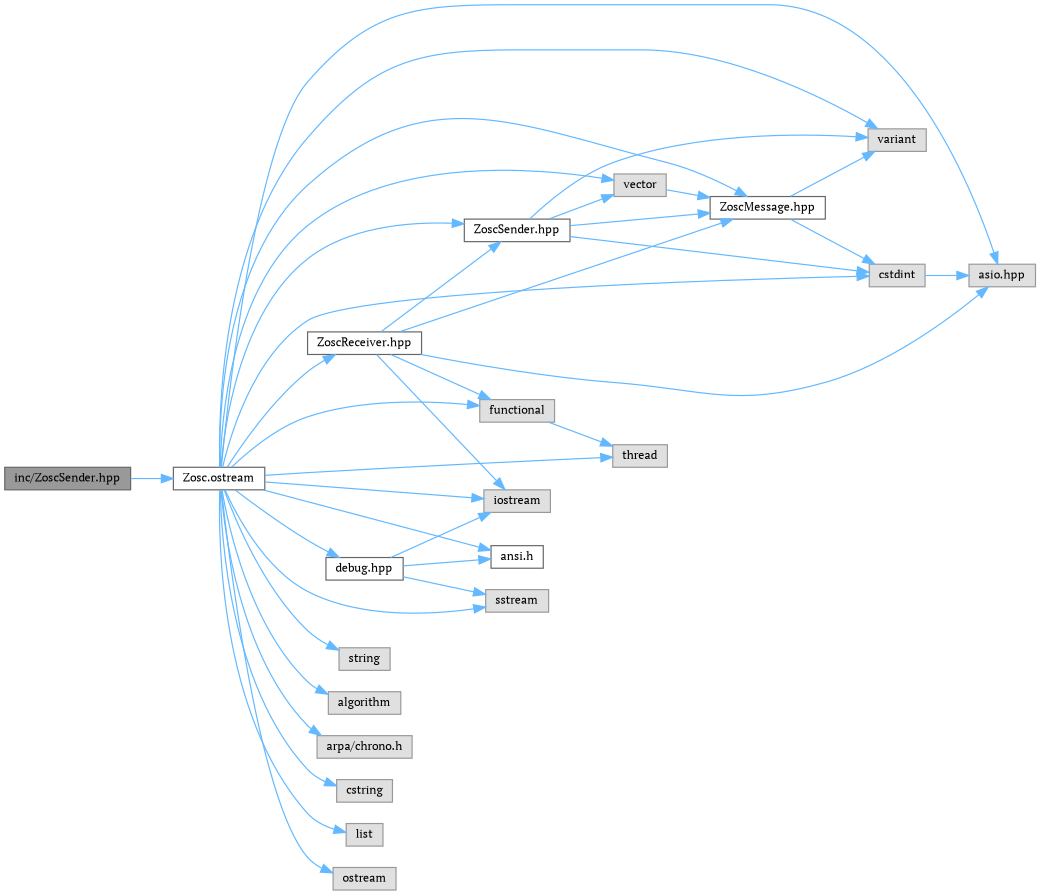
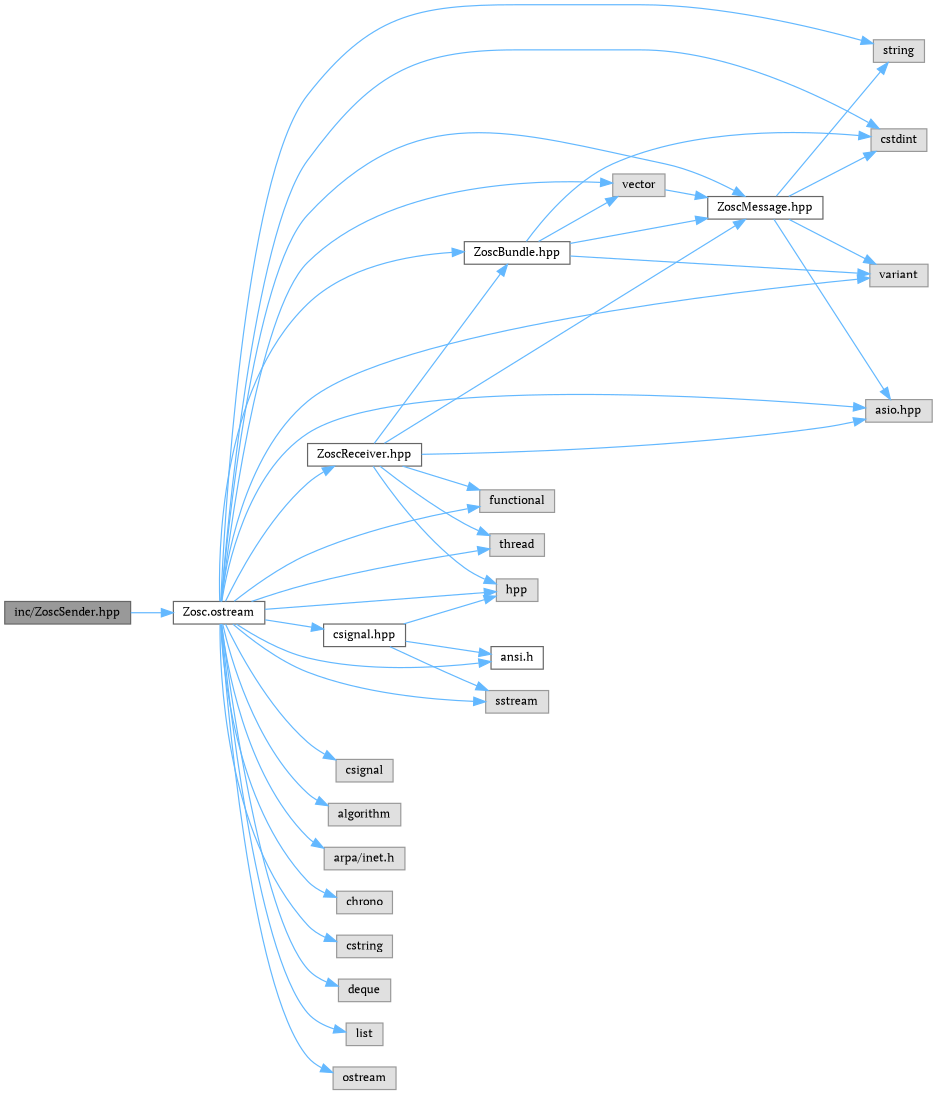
  digraph {
    fontname="PT Serif"
    rankdir=LR
    node [color=grey60 fillcolor="#E0E0E0" fontname="PT Serif" fontsize=10 shape=box style=filled]
    edge [color=steelblue1 fontname="PT Serif" fontsize=10 labelfontname=Helvetica labelfontsize=10 style=solid]
    n1 [color=gray40 fillcolor=grey60 fontcolor=black height=0.2 label="inc/ZoscSender.hpp" width=0.4]
    n2 [color=grey40 fillcolor=white height=0.2 label="Zosc.ostream" width=0.4]
    n3 [color=grey40 fillcolor=white height=0.2 label="ZoscMessage.hpp" width=0.4]
    n4 [height=0.2 label="asio.hpp" width=0.4]
    n5 [height=0.2 label=cstdint width=0.4]
    n6 [height=0.2 label=string width=0.4]
    n7 [height=0.2 label=variant width=0.4]
    n8 [height=0.2 label=vector width=0.4]
    n9 [color=grey40 fillcolor=white height=0.2 label="ZoscReceiver.hpp" width=0.4]
-   n10 [color=grey40 fillcolor=white height=0.2 label="ZoscSender.hpp" width=0.4]
+   n10 [color=grey40 fillcolor=white height=0.2 label="ZoscBundle.hpp" width=0.4]
    n11 [height=0.2 label=functional width=0.4]
-   n12 [height=0.2 label=iostream width=0.4]
+   n12 [height=0.2 label=hpp width=0.4]
    n13 [height=0.2 label=thread width=0.4]
    n14 [color=grey40 fillcolor=white height=0.2 label="ansi.h" width=0.4]
-   n15 [color=grey40 fillcolor=white height=0.2 label="debug.hpp" width=0.4]
+   n15 [color=grey40 fillcolor=white height=0.2 label="csignal.hpp" width=0.4]
    n16 [height=0.2 label=sstream width=0.4]
+   n17 [height=0.2 label=csignal width=0.4]
    n18 [height=0.2 label=algorithm width=0.4]
-   n19 [height=0.2 label="arpa/chrono.h" width=0.4]
+   n19 [height=0.2 label="arpa/inet.h" width=0.4]
+   n20 [height=0.2 label=chrono width=0.4]
    n21 [height=0.2 label=cstring width=0.4]
+   n22 [height=0.2 label=deque width=0.4]
    n23 [height=0.2 label=list width=0.4]
    n24 [height=0.2 label=ostream width=0.4]
    n1 -> n2
    n2 -> n3
    n2 -> n4
    n2 -> n5
    n2 -> n6
    n2 -> n7
    n2 -> n8
    n2 -> n9
    n2 -> n10
    n2 -> n11
    n2 -> n12
    n2 -> n13
    n2 -> n14
    n2 -> n15
    n2 -> n16
+   n2 -> n17
    n2 -> n18
    n2 -> n19
+   n2 -> n20
    n2 -> n21
+   n2 -> n22
    n2 -> n23
    n2 -> n24
-   n5 -> n4
+   n3 -> n4
    n3 -> n5
+   n3 -> n6
    n3 -> n7
    n8 -> n3
    n9 -> n3
    n9 -> n4
    n9 -> n10
    n9 -> n11
    n9 -> n12
-   n11 -> n13
+   n9 -> n13
    n10 -> n3
    n10 -> n5
    n10 -> n7
    n10 -> n8
    n15 -> n12
    n15 -> n14
    n15 -> n16
  }
